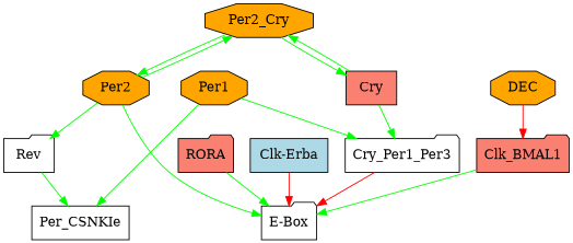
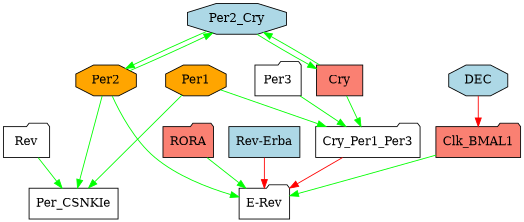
  strict digraph {
    node [color=black fillcolor=white shape=folder style=filled]
    edge [color=green]
-   Per2_Cry [fillcolor=orange shape=octagon]
+   Per2_Cry [fillcolor=lightblue shape=octagon]
    Per2 [fillcolor=orange shape=octagon]
    Cry [fillcolor=salmon shape=box]
-   "E-Box"
+   "E-Box" [label="E-Rev"]
    Per_CSNKIe [shape=box]
    Cry_Per1_Per3
    Clk_BMAL1 [fillcolor=salmon]
-   DEC [fillcolor=orange shape=octagon]
+   DEC [fillcolor=lightblue shape=octagon]
    RORA [fillcolor=salmon]
+   Per3
    Per1 [fillcolor=orange shape=octagon]
-   "Rev-Erba" [fillcolor=lightblue shape=box label="Clk-Erba"]
+   "Rev-Erba" [fillcolor=lightblue shape=box]
    n13 [label=Rev]
    Per2_Cry -> Per2
    Per2_Cry -> Cry
    Per2 -> Per2_Cry
    Per2 -> "E-Box"
-   Per2 -> n13
+   Per2 -> Per_CSNKIe
    Cry -> Per2_Cry
    Cry -> Cry_Per1_Per3
    Cry_Per1_Per3 -> "E-Box" [color=red]
    Clk_BMAL1 -> "E-Box"
    DEC -> Clk_BMAL1 [color=red]
    RORA -> "E-Box"
+   Per3 -> Cry_Per1_Per3
    Per1 -> Per_CSNKIe
    Per1 -> Cry_Per1_Per3
    "Rev-Erba" -> "E-Box" [color=red]
    n13 -> Per_CSNKIe
  }
